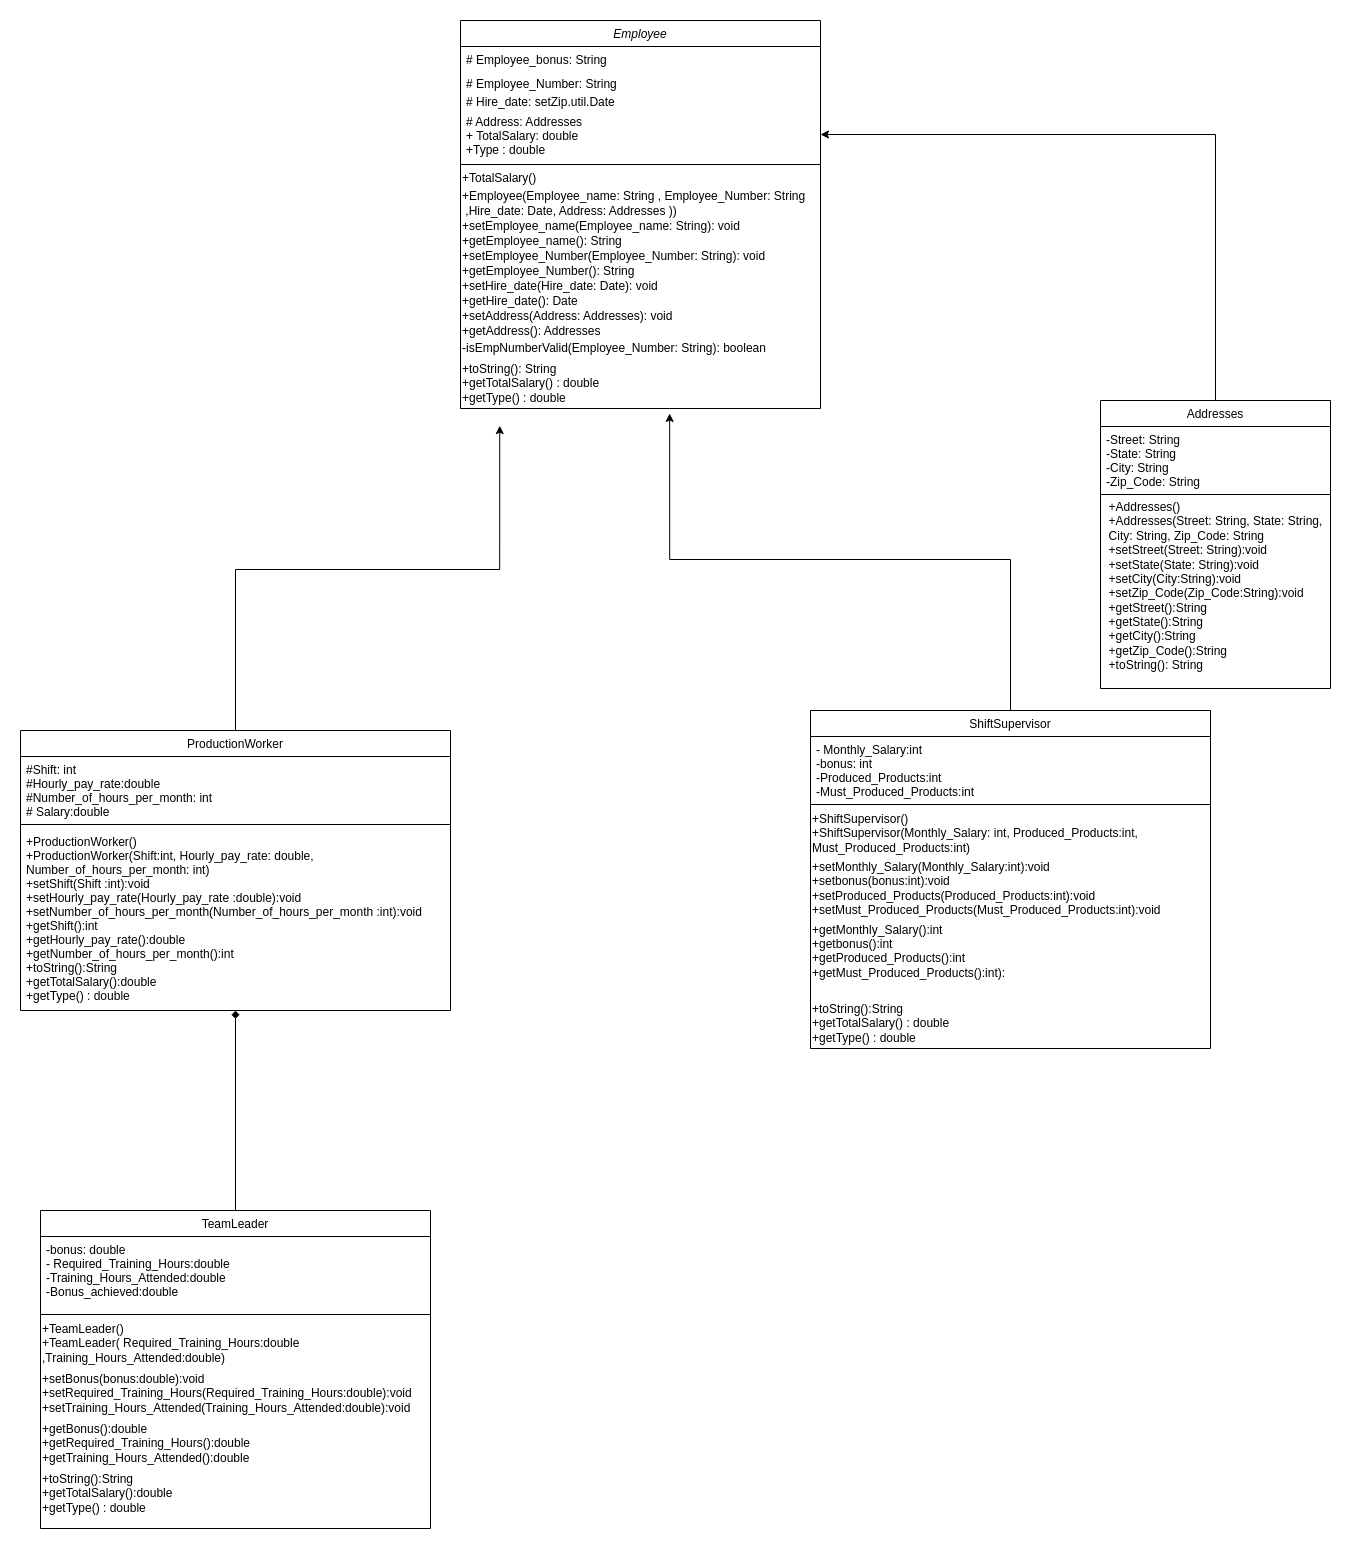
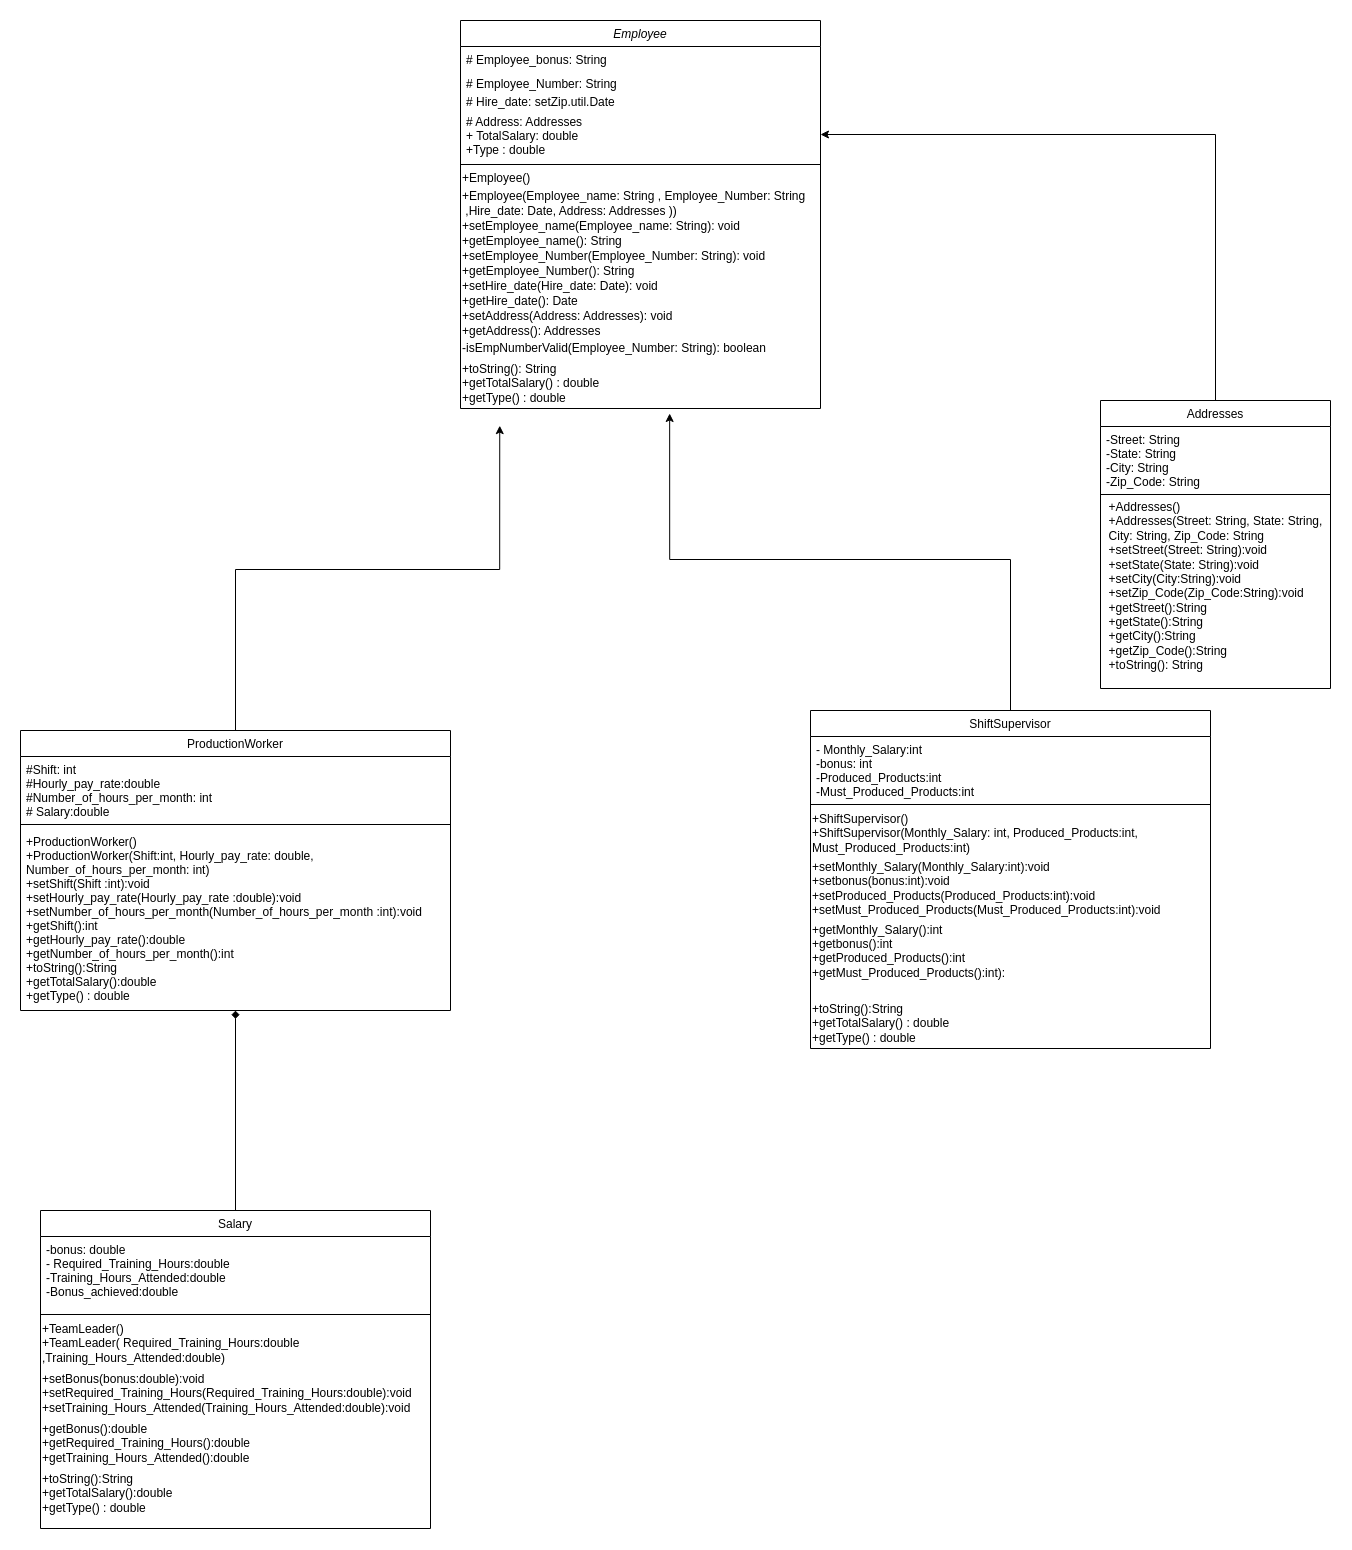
  <mxCell id="0" />
  <mxCell id="1" parent="0" />
  <mxCell id="2" value="Employee" style="swimlane;fontStyle=2;align=center;verticalAlign=top;childLayout=stackLayout;horizontal=1;startSize=26;horizontalStack=0;resizeParent=1;resizeLast=0;collapsible=1;marginBottom=0;rounded=0;shadow=0;strokeWidth=1;" parent="1" vertex="1"><mxGeometry x="460" y="20" width="360" height="388" as="geometry"><mxRectangle x="230" y="140" width="160" height="26" as="alternateBounds" /></mxGeometry></mxCell>
  <mxCell id="3" value="# Employee_bonus: String" style="text;align=left;verticalAlign=top;spacingLeft=4;spacingRight=4;overflow=hidden;rotatable=0;points=[[0,0.5],[1,0.5]];portConstraint=eastwest;" parent="2" vertex="1"><mxGeometry y="26" width="360" height="24" as="geometry" /></mxCell>
  <mxCell id="4" value="# Employee_Number: String" style="text;align=left;verticalAlign=top;spacingLeft=4;spacingRight=4;overflow=hidden;rotatable=0;points=[[0,0.5],[1,0.5]];portConstraint=eastwest;rounded=0;shadow=0;html=0;" parent="2" vertex="1"><mxGeometry y="50" width="360" height="18" as="geometry" /></mxCell>
  <mxCell id="5" value="# Hire_date: setZip.util.Date" style="text;align=left;verticalAlign=top;spacingLeft=4;spacingRight=4;overflow=hidden;rotatable=0;points=[[0,0.5],[1,0.5]];portConstraint=eastwest;rounded=0;shadow=0;html=0;" parent="2" vertex="1"><mxGeometry y="68" width="360" height="20" as="geometry" /></mxCell>
  <mxCell id="6" value="# Address: Addresses&#10;+ TotalSalary: double&#10;+Type : double&#10;" style="text;align=left;verticalAlign=top;spacingLeft=4;spacingRight=4;overflow=hidden;rotatable=0;points=[[0,0.5],[1,0.5]];portConstraint=eastwest;rounded=0;shadow=0;html=0;" parent="2" vertex="1"><mxGeometry y="88" width="360" height="52" as="geometry" /></mxCell>
  <mxCell id="7" value="" style="line;html=1;strokeWidth=1;align=left;verticalAlign=middle;spacingTop=-1;spacingLeft=3;spacingRight=3;rotatable=0;labelPosition=right;points=[];portConstraint=eastwest;" parent="2" vertex="1"><mxGeometry y="140" width="360" height="8" as="geometry" /></mxCell>
- <mxCell id="8" value="+TotalSalary()&lt;br&gt;" style="text;html=1;align=left;verticalAlign=middle;resizable=0;points=[];autosize=1;" parent="2" vertex="1"><mxGeometry y="148" width="360" height="20" as="geometry" /></mxCell>
+ <mxCell id="8" value="+Employee()&lt;br&gt;" style="text;html=1;align=left;verticalAlign=middle;resizable=0;points=[];autosize=1;" parent="2" vertex="1"><mxGeometry y="148" width="360" height="20" as="geometry" /></mxCell>
  <mxCell id="9" value="+Employee(Employee_name: String , Employee_Number: String&lt;br&gt;&amp;nbsp;,Hire_date: Date, Address: Addresses ))" style="text;html=1;align=left;verticalAlign=middle;resizable=0;points=[];autosize=1;" parent="2" vertex="1"><mxGeometry y="168" width="360" height="30" as="geometry" /></mxCell>
  <mxCell id="10" value="+setEmployee_name(Employee_name: String): void&lt;br&gt;+getEmployee_name(): String" style="text;html=1;align=left;verticalAlign=middle;resizable=0;points=[];autosize=1;" parent="2" vertex="1"><mxGeometry y="198" width="360" height="30" as="geometry" /></mxCell>
  <mxCell id="11" value="&lt;span&gt;+setEmployee_Number(Employee_Number: String): void&lt;/span&gt;&lt;br&gt;&lt;span&gt;+getEmployee_Number(): String&lt;/span&gt;" style="text;html=1;align=left;verticalAlign=middle;resizable=0;points=[];autosize=1;" parent="2" vertex="1"><mxGeometry y="228" width="360" height="30" as="geometry" /></mxCell>
  <mxCell id="12" value="&lt;span&gt;+setHire_date(Hire_date: Date): void&lt;/span&gt;&lt;br&gt;&lt;span&gt;+getHire_date(): Date&lt;/span&gt;" style="text;html=1;align=left;verticalAlign=middle;resizable=0;points=[];autosize=1;" parent="2" vertex="1"><mxGeometry y="258" width="360" height="30" as="geometry" /></mxCell>
  <mxCell id="13" value="&lt;span&gt;+setAddress(Address: Addresses): void&lt;/span&gt;&lt;br&gt;&lt;span&gt;+getAddress(): Addresses&lt;/span&gt;" style="text;html=1;align=left;verticalAlign=middle;resizable=0;points=[];autosize=1;" parent="2" vertex="1"><mxGeometry y="288" width="360" height="30" as="geometry" /></mxCell>
  <mxCell id="14" value="-isEmpNumberValid(Employee_Number: String): boolean" style="text;html=1;align=left;verticalAlign=middle;resizable=0;points=[];autosize=1;" parent="2" vertex="1"><mxGeometry y="318" width="360" height="20" as="geometry" /></mxCell>
  <mxCell id="15" value="+toString(): String&lt;br&gt;+getTotalSalary() : double&lt;br&gt;+getType() : double" style="text;html=1;align=left;verticalAlign=middle;resizable=0;points=[];autosize=1;" parent="2" vertex="1"><mxGeometry y="338" width="360" height="50" as="geometry" /></mxCell>
  <mxCell id="16" style="edgeStyle=orthogonalEdgeStyle;rounded=0;orthogonalLoop=1;jettySize=auto;html=1;exitX=0.5;exitY=0;exitDx=0;exitDy=0;entryX=0.109;entryY=1.343;entryDx=0;entryDy=0;entryPerimeter=0;" parent="1" source="17" target="15" edge="1"><mxGeometry relative="1" as="geometry"><mxPoint x="174.857" y="300" as="targetPoint" /></mxGeometry></mxCell>
  <mxCell id="17" value="ProductionWorker" style="swimlane;fontStyle=0;align=center;verticalAlign=top;childLayout=stackLayout;horizontal=1;startSize=26;horizontalStack=0;resizeParent=1;resizeLast=0;collapsible=1;marginBottom=0;rounded=0;shadow=0;strokeWidth=1;" parent="1" vertex="1"><mxGeometry x="20" y="730" width="430" height="280" as="geometry"><mxRectangle x="130" y="380" width="160" height="26" as="alternateBounds" /></mxGeometry></mxCell>
  <mxCell id="18" value="#Shift: int&#10;#Hourly_pay_rate:double&#10;#Number_of_hours_per_month: int&#10;# Salary:double" style="text;align=left;verticalAlign=top;spacingLeft=4;spacingRight=4;overflow=hidden;rotatable=0;points=[[0,0.5],[1,0.5]];portConstraint=eastwest;" parent="17" vertex="1"><mxGeometry y="26" width="430" height="64" as="geometry" /></mxCell>
  <mxCell id="19" value="" style="line;html=1;strokeWidth=1;align=left;verticalAlign=middle;spacingTop=-1;spacingLeft=3;spacingRight=3;rotatable=0;labelPosition=right;points=[];portConstraint=eastwest;" parent="17" vertex="1"><mxGeometry y="90" width="430" height="8" as="geometry" /></mxCell>
  <mxCell id="20" value="+ProductionWorker()&#10;+ProductionWorker(Shift:int, Hourly_pay_rate: double,&#10;Number_of_hours_per_month: int)&#10;+setShift(Shift :int):void&#10;+setHourly_pay_rate(Hourly_pay_rate :double):void&#10;+setNumber_of_hours_per_month(Number_of_hours_per_month :int):void&#10;+getShift():int&#10;+getHourly_pay_rate():double&#10;+getNumber_of_hours_per_month():int&#10;+toString():String&#10;+getTotalSalary():double&#10;+getType() : double" style="text;align=left;verticalAlign=top;spacingLeft=4;spacingRight=4;overflow=hidden;rotatable=0;points=[[0,0.5],[1,0.5]];portConstraint=eastwest;" parent="17" vertex="1"><mxGeometry y="98" width="430" height="182" as="geometry" /></mxCell>
  <mxCell id="21" style="edgeStyle=orthogonalEdgeStyle;rounded=0;orthogonalLoop=1;jettySize=auto;html=1;entryX=0.581;entryY=1.1;entryDx=0;entryDy=0;entryPerimeter=0;" parent="1" source="22" target="15" edge="1"><mxGeometry relative="1" as="geometry" /></mxCell>
  <mxCell id="22" value="ShiftSupervisor" style="swimlane;fontStyle=0;align=center;verticalAlign=top;childLayout=stackLayout;horizontal=1;startSize=26;horizontalStack=0;resizeParent=1;resizeLast=0;collapsible=1;marginBottom=0;rounded=0;shadow=0;strokeWidth=1;" parent="1" vertex="1"><mxGeometry x="810" y="710" width="400" height="338" as="geometry"><mxRectangle x="550" y="140" width="160" height="26" as="alternateBounds" /></mxGeometry></mxCell>
  <mxCell id="23" value="- Monthly_Salary:int&#10;-bonus: int&#10;-Produced_Products:int&#10;-Must_Produced_Products:int" style="text;align=left;verticalAlign=top;spacingLeft=4;spacingRight=4;overflow=hidden;rotatable=0;points=[[0,0.5],[1,0.5]];portConstraint=eastwest;" parent="22" vertex="1"><mxGeometry y="26" width="400" height="64" as="geometry" /></mxCell>
  <mxCell id="24" value="" style="line;html=1;strokeWidth=1;align=left;verticalAlign=middle;spacingTop=-1;spacingLeft=3;spacingRight=3;rotatable=0;labelPosition=right;points=[];portConstraint=eastwest;" parent="22" vertex="1"><mxGeometry y="90" width="400" height="8" as="geometry" /></mxCell>
  <mxCell id="25" value="+ShiftSupervisor()&lt;br&gt;+ShiftSupervisor(Monthly_Salary: int, Produced_Products:int,&lt;br&gt;Must_Produced_Products:int)" style="text;html=1;align=left;verticalAlign=middle;resizable=0;points=[];autosize=1;" parent="22" vertex="1"><mxGeometry y="98" width="400" height="50" as="geometry" /></mxCell>
  <mxCell id="26" value="+setMonthly_Salary(Monthly_Salary:int):void&lt;br&gt;+setbonus(bonus:int):void&lt;br&gt;+setProduced_Products(Produced_Products:int):void&lt;br&gt;+setMust_Produced_Products(Must_Produced_Products:int):void" style="text;html=1;align=left;verticalAlign=middle;resizable=0;points=[];autosize=1;" parent="22" vertex="1"><mxGeometry y="148" width="400" height="60" as="geometry" /></mxCell>
  <mxCell id="27" value="&lt;span&gt;+getMonthly_Salary():int&lt;/span&gt;&lt;br&gt;&lt;span&gt;+getbonus():int&lt;/span&gt;&lt;br&gt;&lt;span&gt;+getProduced_Products():int&lt;/span&gt;&lt;br&gt;&lt;span&gt;+getMust_Produced_Products():int):&lt;br&gt;&lt;br&gt;&lt;/span&gt;" style="text;html=1;align=left;verticalAlign=middle;resizable=0;points=[];autosize=1;" parent="22" vertex="1"><mxGeometry y="208" width="400" height="80" as="geometry" /></mxCell>
  <mxCell id="28" value="&lt;div&gt;&lt;span&gt;+toString():String&lt;/span&gt;&lt;/div&gt;&lt;div&gt;+getTotalSalary() : double&lt;br&gt;+getType() : double&lt;br&gt;&lt;/div&gt;" style="text;html=1;align=left;verticalAlign=middle;resizable=0;points=[];autosize=1;" parent="22" vertex="1"><mxGeometry y="288" width="400" height="50" as="geometry" /></mxCell>
  <mxCell id="29" style="edgeStyle=orthogonalEdgeStyle;rounded=0;orthogonalLoop=1;jettySize=auto;html=1;entryX=0.5;entryY=1;entryDx=0;entryDy=0;endArrow=diamond;" parent="1" source="30" target="17" edge="1"><mxGeometry relative="1" as="geometry" /></mxCell>
- <mxCell id="30" value="TeamLeader" style="swimlane;fontStyle=0;align=center;verticalAlign=top;childLayout=stackLayout;horizontal=1;startSize=26;horizontalStack=0;resizeParent=1;resizeLast=0;collapsible=1;marginBottom=0;rounded=0;shadow=0;strokeWidth=1;" parent="1" vertex="1"><mxGeometry x="40" y="1210" width="390" height="318" as="geometry"><mxRectangle x="130" y="380" width="160" height="26" as="alternateBounds" /></mxGeometry></mxCell>
+ <mxCell id="30" value="Salary" style="swimlane;fontStyle=0;align=center;verticalAlign=top;childLayout=stackLayout;horizontal=1;startSize=26;horizontalStack=0;resizeParent=1;resizeLast=0;collapsible=1;marginBottom=0;rounded=0;shadow=0;strokeWidth=1;" parent="1" vertex="1"><mxGeometry x="40" y="1210" width="390" height="318" as="geometry"><mxRectangle x="130" y="380" width="160" height="26" as="alternateBounds" /></mxGeometry></mxCell>
  <mxCell id="31" value="-bonus: double&#10;- Required_Training_Hours:double&#10;-Training_Hours_Attended:double&#10;-Bonus_achieved:double" style="text;align=left;verticalAlign=top;spacingLeft=4;spacingRight=4;overflow=hidden;rotatable=0;points=[[0,0.5],[1,0.5]];portConstraint=eastwest;" parent="30" vertex="1"><mxGeometry y="26" width="390" height="74" as="geometry" /></mxCell>
  <mxCell id="32" value="" style="line;html=1;strokeWidth=1;align=left;verticalAlign=middle;spacingTop=-1;spacingLeft=3;spacingRight=3;rotatable=0;labelPosition=right;points=[];portConstraint=eastwest;" parent="30" vertex="1"><mxGeometry y="100" width="390" height="8" as="geometry" /></mxCell>
  <mxCell id="33" value="+TeamLeader()&lt;br&gt;+TeamLeader(&lt;span&gt;&amp;nbsp;Required_Training_Hours:double&lt;/span&gt;&lt;br style=&quot;padding: 0px ; margin: 0px&quot;&gt;&lt;span&gt;,Training_Hours_Attended:double&lt;/span&gt;)" style="text;html=1;align=left;verticalAlign=middle;resizable=0;points=[];autosize=1;" parent="30" vertex="1"><mxGeometry y="108" width="390" height="50" as="geometry" /></mxCell>
  <mxCell id="34" value="&lt;div&gt;&lt;span&gt;+setBonus(bonus:double):void&lt;/span&gt;&lt;/div&gt;&lt;div&gt;&lt;span&gt;+set&lt;/span&gt;&lt;span&gt;Required_Training_Hours(&lt;/span&gt;&lt;span&gt;Required_Training_Hours:double):void&lt;/span&gt;&lt;/div&gt;&lt;span&gt;&lt;div&gt;&lt;span&gt;+setTraining_Hours_Attended(Training_Hours_Attended:double&lt;/span&gt;&lt;span&gt;):void&lt;/span&gt;&lt;/div&gt;&lt;/span&gt;" style="text;html=1;align=left;verticalAlign=middle;resizable=0;points=[];autosize=1;" parent="30" vertex="1"><mxGeometry y="158" width="390" height="50" as="geometry" /></mxCell>
  <mxCell id="35" value="&lt;div&gt;&lt;span&gt;+getBonus():double&lt;/span&gt;&lt;/div&gt;&lt;div&gt;&lt;span&gt;+get&lt;/span&gt;&lt;span&gt;Required_Training_Hours(&lt;/span&gt;&lt;span&gt;):double&lt;/span&gt;&lt;/div&gt;&lt;span&gt;&lt;div&gt;&lt;span&gt;+getTraining_Hours_Attended():double&lt;/span&gt;&lt;/div&gt;&lt;/span&gt;" style="text;html=1;align=left;verticalAlign=middle;resizable=0;points=[];autosize=1;" parent="30" vertex="1"><mxGeometry y="208" width="390" height="50" as="geometry" /></mxCell>
  <mxCell id="36" value="&lt;div&gt;&lt;span&gt;+toString():String&lt;/span&gt;&lt;/div&gt;&lt;div&gt;&lt;span&gt;+getTotalSalary():double&lt;/span&gt;&lt;/div&gt;&lt;div&gt;&lt;span&gt;+getType() : double&lt;br&gt;&lt;/span&gt;&lt;/div&gt;" style="text;html=1;align=left;verticalAlign=middle;resizable=0;points=[];autosize=1;" parent="30" vertex="1"><mxGeometry y="258" width="390" height="50" as="geometry" /></mxCell>
  <mxCell id="37" style="edgeStyle=orthogonalEdgeStyle;rounded=0;orthogonalLoop=1;jettySize=auto;html=1;entryX=1;entryY=0.5;entryDx=0;entryDy=0;" parent="1" source="38" target="6" edge="1"><mxGeometry relative="1" as="geometry" /></mxCell>
  <mxCell id="38" value="Addresses&#10;&#10;" style="swimlane;fontStyle=0;align=center;verticalAlign=top;childLayout=stackLayout;horizontal=1;startSize=26;horizontalStack=0;resizeParent=1;resizeLast=0;collapsible=1;marginBottom=0;rounded=0;shadow=0;strokeWidth=1;" parent="1" vertex="1"><mxGeometry x="1100" y="400" width="230" height="288" as="geometry"><mxRectangle x="130" y="380" width="160" height="26" as="alternateBounds" /></mxGeometry></mxCell>
  <mxCell id="39" value="-Street: String&#10;-State: String&#10;-City: String&#10;-Zip_Code: String" style="text;align=left;verticalAlign=top;spacingLeft=4;spacingRight=4;overflow=hidden;rotatable=0;points=[[0,0.5],[1,0.5]];portConstraint=eastwest;" parent="38" vertex="1"><mxGeometry y="26" width="230" height="64" as="geometry" /></mxCell>
  <mxCell id="40" value="" style="line;html=1;strokeWidth=1;align=left;verticalAlign=middle;spacingTop=-1;spacingLeft=3;spacingRight=3;rotatable=0;labelPosition=right;points=[];portConstraint=eastwest;" parent="38" vertex="1"><mxGeometry y="90" width="230" height="8" as="geometry" /></mxCell>
  <mxCell id="41" value="&lt;div style=&quot;text-align: left&quot;&gt;&lt;span&gt;+Addresses()&lt;/span&gt;&lt;/div&gt;&lt;div style=&quot;text-align: left&quot;&gt;&lt;span&gt;+Addresses(Street: String, State: String,&lt;/span&gt;&lt;/div&gt;&lt;div style=&quot;text-align: left&quot;&gt;&lt;span&gt;City: String, Zip_Code: String&lt;/span&gt;&lt;/div&gt;&lt;div style=&quot;text-align: left&quot;&gt;&lt;span&gt;+setStreet(Street: String):void&lt;/span&gt;&lt;/div&gt;&lt;div style=&quot;text-align: left&quot;&gt;&lt;span&gt;+setState(State: String):void&lt;/span&gt;&lt;/div&gt;&lt;div style=&quot;text-align: left&quot;&gt;&lt;span&gt;+setCity(City:String):void&lt;/span&gt;&lt;/div&gt;&lt;div style=&quot;text-align: left&quot;&gt;&lt;span&gt;+setZip_Code(Zip_Code:String):void&lt;/span&gt;&lt;/div&gt;&lt;div style=&quot;text-align: left&quot;&gt;&lt;span&gt;+getStreet():String&lt;/span&gt;&lt;/div&gt;&lt;div style=&quot;text-align: left&quot;&gt;&lt;span&gt;+getState():String&lt;br&gt;&lt;/span&gt;&lt;/div&gt;&lt;div style=&quot;text-align: left&quot;&gt;&lt;span&gt;+getCity():String&lt;br&gt;&lt;/span&gt;&lt;/div&gt;&lt;div style=&quot;text-align: left&quot;&gt;&lt;span&gt;+getZip_Code():String&lt;br&gt;&lt;/span&gt;&lt;/div&gt;&lt;div style=&quot;text-align: left&quot;&gt;&lt;span&gt;+toString(): String&lt;/span&gt;&lt;/div&gt;&lt;div style=&quot;text-align: left&quot;&gt;&lt;span&gt;&lt;br&gt;&lt;/span&gt;&lt;/div&gt;" style="text;html=1;align=center;verticalAlign=middle;resizable=0;points=[];autosize=1;" parent="38" vertex="1"><mxGeometry y="98" width="230" height="190" as="geometry" /></mxCell>
